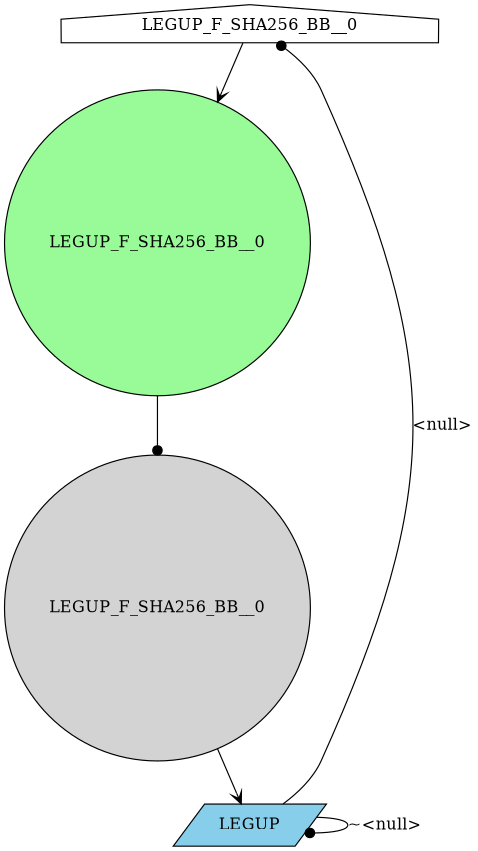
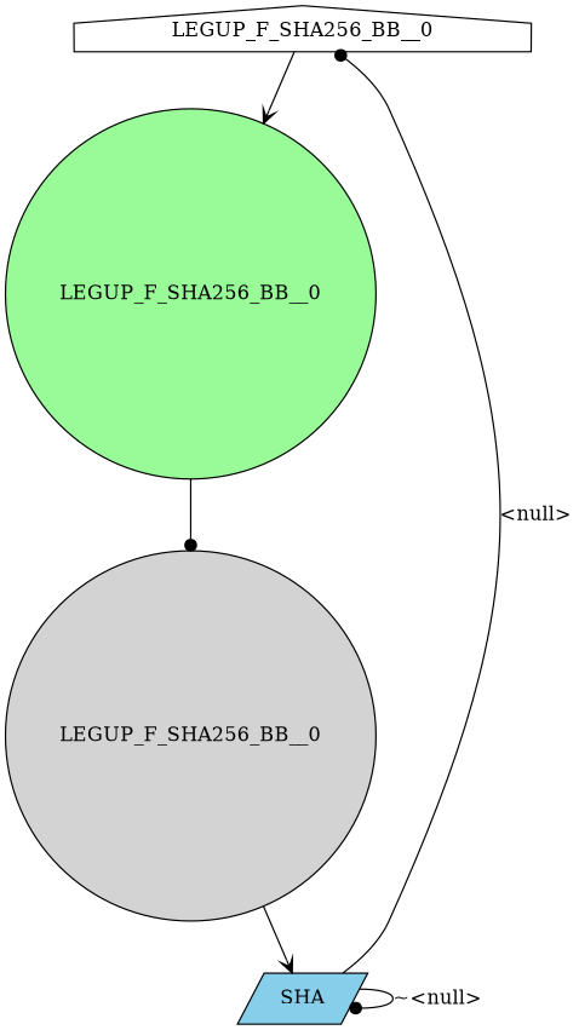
  digraph {
    node [style=filled shape=circle]
    edge [arrowhead=dot]
    n1 [label=LEGUP_F_SHA256_BB__0 fillcolor=white shape=house]
    n2 [label=LEGUP_F_SHA256_BB__0 fillcolor=palegreen]
-   n3 [label=LEGUP fillcolor=skyblue shape=parallelogram]
+   n3 [label=SHA fillcolor=skyblue shape=parallelogram]
    n4 [label=LEGUP_F_SHA256_BB__0 fillcolor=lightgrey]
    n1 -> n2 [arrowhead=vee]
    n2 -> n4
    n3 -> n1 [label="<null>"]
    n3 -> n3 [label="~<null>"]
    n4 -> n3 [arrowhead=vee]
  }
